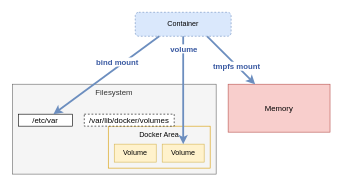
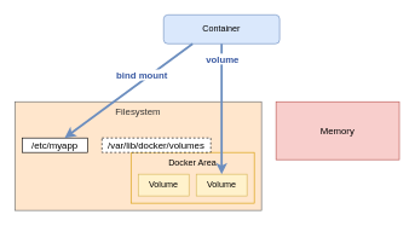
  <mxCell id="0" />
  <mxCell id="1" parent="0" />
- <mxCell id="2" value="Filesystem" style="rounded=0;whiteSpace=wrap;html=1;fillColor=#f5f5f5;strokeColor=#666666;fontColor=#333333;verticalAlign=top;fontSize=13;" parent="1" vertex="1"><mxGeometry x="20" y="140" width="340" height="150" as="geometry" /></mxCell>
- <mxCell id="3" value="Container" style="rounded=1;whiteSpace=wrap;html=1;fillColor=#dae8fc;strokeColor=#6c8ebf;dashed=1;" parent="1" vertex="1"><mxGeometry x="225" y="20" width="160" height="40" as="geometry" /></mxCell>
- <mxCell id="4" value="Docker Area" style="rounded=0;whiteSpace=wrap;html=1;fillColor=#f5f5f5;strokeColor=#d79b00;verticalAlign=top;" parent="1" vertex="1"><mxGeometry x="180" y="210" width="170" height="70" as="geometry" /></mxCell>
+ <mxCell id="2" value="Filesystem" style="rounded=0;whiteSpace=wrap;html=1;fillColor=#ffe6cc;strokeColor=#666666;fontColor=#333333;verticalAlign=top;fontSize=13;" parent="1" vertex="1"><mxGeometry x="20" y="140" width="340" height="150" as="geometry" /></mxCell>
+ <mxCell id="3" value="Container" style="rounded=1;whiteSpace=wrap;html=1;fillColor=#dae8fc;strokeColor=#6c8ebf;" parent="1" vertex="1"><mxGeometry x="225" y="20" width="160" height="40" as="geometry" /></mxCell>
+ <mxCell id="4" value="Docker Area" style="rounded=0;whiteSpace=wrap;html=1;fillColor=#ffe6cc;strokeColor=#d79b00;verticalAlign=top;" parent="1" vertex="1"><mxGeometry x="180" y="210" width="170" height="70" as="geometry" /></mxCell>
  <mxCell id="5" value="Volume" style="rounded=0;whiteSpace=wrap;html=1;fillColor=#fff2cc;strokeColor=#d6b656;" parent="1" vertex="1"><mxGeometry x="190" y="240" width="70" height="30" as="geometry" /></mxCell>
  <mxCell id="6" value="Volume" style="rounded=0;whiteSpace=wrap;html=1;fillColor=#fff2cc;strokeColor=#d6b656;" parent="1" vertex="1"><mxGeometry x="270" y="240" width="70" height="30" as="geometry" /></mxCell>
  <mxCell id="7" value="/var/lib/docker/volumes" style="rounded=0;whiteSpace=wrap;html=1;fontSize=13;dashed=1;" parent="1" vertex="1"><mxGeometry x="140" y="190" width="150" height="20" as="geometry" /></mxCell>
- <mxCell id="8" value="/etc/var" style="rounded=0;whiteSpace=wrap;html=1;fontSize=13;" parent="1" vertex="1"><mxGeometry x="30" y="190" width="90" height="20" as="geometry" /></mxCell>
+ <mxCell id="8" value="/etc/myapp" style="rounded=0;whiteSpace=wrap;html=1;fontSize=13;" parent="1" vertex="1"><mxGeometry x="30" y="190" width="90" height="20" as="geometry" /></mxCell>
  <mxCell id="9" value="Memory" style="rounded=0;whiteSpace=wrap;html=1;fontSize=13;fillColor=#f8cecc;strokeColor=#b85450;" parent="1" vertex="1"><mxGeometry x="380" y="140" width="170" height="80" as="geometry" /></mxCell>
- <mxCell id="10" value="" style="endArrow=classic;html=1;fontSize=13;fillColor=#dae8fc;strokeColor=#6c8ebf;strokeWidth=3;exitX=0.75;exitY=1;exitDx=0;exitDy=0;" parent="1" source="3" target="9" edge="1"><mxGeometry width="50" height="50" relative="1" as="geometry"><mxPoint x="490" y="80" as="sourcePoint" /><mxPoint x="540" y="30" as="targetPoint" /></mxGeometry></mxCell>
- <mxCell id="11" value="tmpfs mount" style="edgeLabel;html=1;align=center;verticalAlign=middle;resizable=0;points=[];fontSize=13;fontColor=#3858A1;fontStyle=1" parent="10" vertex="1" connectable="0"><mxGeometry x="0.392" y="3" relative="1" as="geometry"><mxPoint x="-9" y="-4" as="offset" /></mxGeometry></mxCell>
  <mxCell id="12" value="" style="endArrow=classic;html=1;fontSize=13;fillColor=#dae8fc;strokeColor=#6c8ebf;strokeWidth=3;fontStyle=1" parent="1" source="3" target="6" edge="1"><mxGeometry width="50" height="50" relative="1" as="geometry"><mxPoint x="400" y="70" as="sourcePoint" /><mxPoint x="446.154" y="150" as="targetPoint" /></mxGeometry></mxCell>
  <mxCell id="13" value="volume" style="edgeLabel;html=1;align=center;verticalAlign=middle;resizable=0;points=[];fontSize=13;fontColor=#3858A1;fontStyle=1" parent="12" vertex="1" connectable="0"><mxGeometry x="-0.379" y="4" relative="1" as="geometry"><mxPoint x="-4" y="-36" as="offset" /></mxGeometry></mxCell>
  <mxCell id="14" value="" style="endArrow=classic;html=1;fontSize=13;fillColor=#dae8fc;strokeColor=#6c8ebf;strokeWidth=3;exitX=0.25;exitY=1;exitDx=0;exitDy=0;" parent="1" source="3" target="8" edge="1"><mxGeometry width="50" height="50" relative="1" as="geometry"><mxPoint x="410" y="80" as="sourcePoint" /><mxPoint x="456.154" y="160" as="targetPoint" /></mxGeometry></mxCell>
  <mxCell id="15" value="bind mount" style="edgeLabel;html=1;align=center;verticalAlign=middle;resizable=0;points=[];fontSize=13;fontStyle=1;fontColor=#3858A1;" parent="14" vertex="1" connectable="0"><mxGeometry x="-0.426" y="6" relative="1" as="geometry"><mxPoint x="-22.95" as="offset" /></mxGeometry></mxCell>
